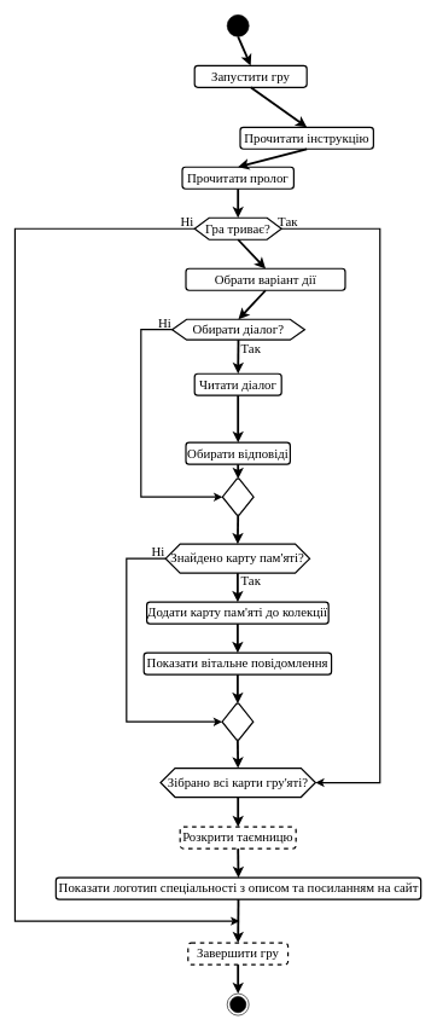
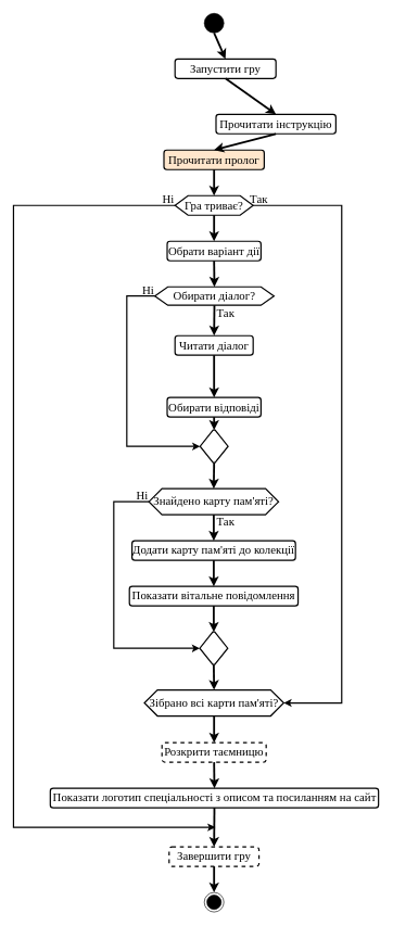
  <mxCell id="0" />
  <mxCell id="1" parent="0" />
  <mxCell id="2" value="" style="ellipse;fillColor=strokeColor;html=1;" vertex="1" parent="1"><mxGeometry x="313" y="20" width="30" height="30" as="geometry" /></mxCell>
  <mxCell id="3" value="&lt;font style=&quot;font-size: 18px;&quot; face=&quot;Times New Roman&quot;&gt;Запустити гру&lt;/font&gt;" style="rounded=1;whiteSpace=wrap;html=1;strokeWidth=2;" vertex="1" parent="1"><mxGeometry x="268" y="90" width="155" height="30" as="geometry" /></mxCell>
  <mxCell id="4" value="" style="endArrow=classic;html=1;rounded=0;exitX=0.5;exitY=1;exitDx=0;exitDy=0;entryX=0.5;entryY=0;entryDx=0;entryDy=0;strokeWidth=3;" edge="1" source="2" target="3" parent="1"><mxGeometry width="50" height="50" relative="1" as="geometry"><mxPoint x="374" y="70" as="sourcePoint" /><mxPoint x="424" y="20" as="targetPoint" /></mxGeometry></mxCell>
  <mxCell id="5" value="&lt;font style=&quot;font-size: 18px;&quot; face=&quot;Times New Roman&quot;&gt;Прочитати інструкцію&lt;/font&gt;" style="rounded=1;whiteSpace=wrap;html=1;strokeWidth=2;" vertex="1" parent="1"><mxGeometry x="331" y="175" width="184" height="30" as="geometry" /></mxCell>
  <mxCell id="6" value="" style="endArrow=classic;html=1;rounded=0;exitX=0.5;exitY=1;exitDx=0;exitDy=0;entryX=0.5;entryY=0;entryDx=0;entryDy=0;strokeWidth=3;" edge="1" source="3" target="5" parent="1"><mxGeometry width="50" height="50" relative="1" as="geometry"><mxPoint x="338" y="60" as="sourcePoint" /><mxPoint x="338" y="100" as="targetPoint" /></mxGeometry></mxCell>
- <mxCell id="7" value="&lt;font style=&quot;font-size: 18px;&quot; face=&quot;Times New Roman&quot;&gt;Прочитати пролог&lt;/font&gt;" style="rounded=1;whiteSpace=wrap;html=1;strokeWidth=2;" vertex="1" parent="1"><mxGeometry x="251" y="230" width="154" height="30" as="geometry" /></mxCell>
+ <mxCell id="7" value="&lt;font style=&quot;font-size: 18px;&quot; face=&quot;Times New Roman&quot;&gt;Прочитати пролог&lt;/font&gt;" style="rounded=1;whiteSpace=wrap;html=1;strokeWidth=2;fillColor=#ffe6cc;" vertex="1" parent="1"><mxGeometry x="251" y="230" width="154" height="30" as="geometry" /></mxCell>
  <mxCell id="8" value="" style="endArrow=classic;html=1;rounded=0;exitX=0.5;exitY=1;exitDx=0;exitDy=0;entryX=0.5;entryY=0;entryDx=0;entryDy=0;strokeWidth=3;" edge="1" source="5" target="7" parent="1"><mxGeometry width="50" height="50" relative="1" as="geometry"><mxPoint x="338" y="140" as="sourcePoint" /><mxPoint x="338" y="180" as="targetPoint" /></mxGeometry></mxCell>
- <mxCell id="9" value="&lt;font style=&quot;font-size: 18px;&quot; face=&quot;Times New Roman&quot;&gt;Обрати варіант дії&lt;/font&gt;" style="rounded=1;whiteSpace=wrap;html=1;strokeWidth=2;" vertex="1" parent="1"><mxGeometry x="256" y="370" width="220" height="30" as="geometry" /></mxCell>
+ <mxCell id="9" value="&lt;font style=&quot;font-size: 18px;&quot; face=&quot;Times New Roman&quot;&gt;Обрати варіант дії&lt;/font&gt;" style="rounded=1;whiteSpace=wrap;html=1;strokeWidth=2;" vertex="1" parent="1"><mxGeometry x="256" y="370" width="144" height="30" as="geometry" /></mxCell>
  <mxCell id="10" value="&lt;font style=&quot;font-size: 18px;&quot; face=&quot;Times New Roman&quot;&gt;Гра триває?&lt;/font&gt;" style="shape=hexagon;perimeter=hexagonPerimeter2;whiteSpace=wrap;html=1;fixedSize=1;strokeWidth=2;" vertex="1" parent="1"><mxGeometry x="268" y="300" width="120" height="30" as="geometry" /></mxCell>
  <mxCell id="11" value="" style="endArrow=classic;html=1;rounded=0;exitX=0.5;exitY=1;exitDx=0;exitDy=0;entryX=0.5;entryY=0;entryDx=0;entryDy=0;strokeWidth=3;" edge="1" source="7" target="10" parent="1"><mxGeometry width="50" height="50" relative="1" as="geometry"><mxPoint x="338" y="220" as="sourcePoint" /><mxPoint x="338" y="260" as="targetPoint" /></mxGeometry></mxCell>
  <mxCell id="12" value="" style="endArrow=classic;html=1;rounded=0;exitX=0.5;exitY=1;exitDx=0;exitDy=0;entryX=0.5;entryY=0;entryDx=0;entryDy=0;strokeWidth=3;" edge="1" source="10" target="9" parent="1"><mxGeometry width="50" height="50" relative="1" as="geometry"><mxPoint x="338" y="300" as="sourcePoint" /><mxPoint x="338" y="340" as="targetPoint" /></mxGeometry></mxCell>
  <mxCell id="13" value="&lt;font style=&quot;font-size: 18px;&quot; face=&quot;Times New Roman&quot;&gt;Обирати діалог?&lt;/font&gt;" style="shape=hexagon;perimeter=hexagonPerimeter2;whiteSpace=wrap;html=1;fixedSize=1;strokeWidth=2;" vertex="1" parent="1"><mxGeometry x="237" y="440" width="183" height="28.25" as="geometry" /></mxCell>
  <mxCell id="14" value="" style="endArrow=classic;html=1;rounded=0;exitX=0.5;exitY=1;exitDx=0;exitDy=0;entryX=0.5;entryY=0;entryDx=0;entryDy=0;strokeWidth=3;" edge="1" source="9" target="13" parent="1"><mxGeometry width="50" height="50" relative="1" as="geometry"><mxPoint x="338" y="380" as="sourcePoint" /><mxPoint x="338" y="420" as="targetPoint" /></mxGeometry></mxCell>
  <mxCell id="15" value="&lt;font style=&quot;font-size: 18px;&quot; face=&quot;Times New Roman&quot;&gt;Читати діалог&lt;/font&gt;" style="rounded=1;whiteSpace=wrap;html=1;strokeWidth=2;" vertex="1" parent="1"><mxGeometry x="268" y="515" width="120" height="30" as="geometry" /></mxCell>
  <mxCell id="16" value="" style="endArrow=classic;html=1;rounded=0;exitX=0.5;exitY=1;exitDx=0;exitDy=0;entryX=0.5;entryY=0;entryDx=0;entryDy=0;strokeWidth=3;" edge="1" source="13" target="15" parent="1"><mxGeometry width="50" height="50" relative="1" as="geometry"><mxPoint x="338" y="380" as="sourcePoint" /><mxPoint x="338" y="420" as="targetPoint" /></mxGeometry></mxCell>
  <mxCell id="17" value="&lt;font style=&quot;font-size: 18px;&quot; face=&quot;Times New Roman&quot;&gt;Обирати відповіді&lt;/font&gt;" style="rounded=1;whiteSpace=wrap;html=1;strokeWidth=2;" vertex="1" parent="1"><mxGeometry x="256" y="610" width="144" height="30" as="geometry" /></mxCell>
  <mxCell id="18" value="" style="endArrow=classic;html=1;rounded=0;exitX=0.5;exitY=1;exitDx=0;exitDy=0;entryX=0.5;entryY=0;entryDx=0;entryDy=0;strokeWidth=3;" edge="1" source="15" target="17" parent="1"><mxGeometry width="50" height="50" relative="1" as="geometry"><mxPoint x="338" y="547" as="sourcePoint" /><mxPoint x="338" y="590" as="targetPoint" /></mxGeometry></mxCell>
  <mxCell id="19" value="" style="shape=hexagon;perimeter=hexagonPerimeter2;whiteSpace=wrap;html=1;fixedSize=1;strokeWidth=2;" vertex="1" parent="1"><mxGeometry x="306.5" y="660" width="43" height="50" as="geometry" /></mxCell>
  <mxCell id="20" value="" style="endArrow=classic;html=1;rounded=0;exitX=0.5;exitY=1;exitDx=0;exitDy=0;entryX=0.5;entryY=0;entryDx=0;entryDy=0;strokeWidth=3;" edge="1" source="17" target="19" parent="1"><mxGeometry width="50" height="50" relative="1" as="geometry"><mxPoint x="338" y="547" as="sourcePoint" /><mxPoint x="338" y="590" as="targetPoint" /></mxGeometry></mxCell>
  <mxCell id="21" value="&lt;font style=&quot;font-size: 18px;&quot; face=&quot;Times New Roman&quot;&gt;Знайдено карту пам'яті?&lt;/font&gt;" style="shape=hexagon;perimeter=hexagonPerimeter2;whiteSpace=wrap;html=1;fixedSize=1;strokeWidth=2;" vertex="1" parent="1"><mxGeometry x="228" y="750" width="199" height="40" as="geometry" /></mxCell>
  <mxCell id="22" value="" style="endArrow=classic;html=1;rounded=0;exitX=0.5;exitY=1;exitDx=0;exitDy=0;entryX=0.5;entryY=0;entryDx=0;entryDy=0;strokeWidth=3;" edge="1" source="19" target="21" parent="1"><mxGeometry width="50" height="50" relative="1" as="geometry"><mxPoint x="338" y="710" as="sourcePoint" /><mxPoint x="338" y="750" as="targetPoint" /></mxGeometry></mxCell>
  <mxCell id="23" value="&lt;font style=&quot;font-size: 18px;&quot; face=&quot;Times New Roman&quot;&gt;Додати карту пам'яті до колекції&lt;/font&gt;" style="rounded=1;whiteSpace=wrap;html=1;strokeWidth=2;" vertex="1" parent="1"><mxGeometry x="202" y="830" width="251" height="30" as="geometry" /></mxCell>
  <mxCell id="24" value="" style="endArrow=classic;html=1;rounded=0;exitX=0.5;exitY=1;exitDx=0;exitDy=0;entryX=0.5;entryY=0;entryDx=0;entryDy=0;strokeWidth=3;" edge="1" source="21" target="23" parent="1"><mxGeometry width="50" height="50" relative="1" as="geometry"><mxPoint x="338" y="800" as="sourcePoint" /><mxPoint x="338" y="840" as="targetPoint" /></mxGeometry></mxCell>
  <mxCell id="25" value="&lt;font style=&quot;font-size: 18px;&quot; face=&quot;Times New Roman&quot;&gt;Показати вітальне повідомлення&lt;/font&gt;" style="rounded=1;whiteSpace=wrap;html=1;strokeWidth=2;" vertex="1" parent="1"><mxGeometry x="198" y="900" width="259" height="30" as="geometry" /></mxCell>
  <mxCell id="26" value="" style="endArrow=classic;html=1;rounded=0;exitX=0.5;exitY=1;exitDx=0;exitDy=0;entryX=0.5;entryY=0;entryDx=0;entryDy=0;strokeWidth=3;" edge="1" source="23" target="25" parent="1"><mxGeometry width="50" height="50" relative="1" as="geometry"><mxPoint x="338" y="800" as="sourcePoint" /><mxPoint x="338" y="840" as="targetPoint" /></mxGeometry></mxCell>
  <mxCell id="27" value="" style="shape=hexagon;perimeter=hexagonPerimeter2;whiteSpace=wrap;html=1;fixedSize=1;strokeWidth=2;" vertex="1" parent="1"><mxGeometry x="306" y="970" width="43" height="50" as="geometry" /></mxCell>
  <mxCell id="28" value="" style="endArrow=classic;html=1;rounded=0;entryX=0.5;entryY=0;entryDx=0;entryDy=0;strokeWidth=3;exitX=0.5;exitY=1;exitDx=0;exitDy=0;" edge="1" source="25" target="27" parent="1"><mxGeometry width="50" height="50" relative="1" as="geometry"><mxPoint x="374" y="960" as="sourcePoint" /><mxPoint x="337.5" y="900" as="targetPoint" /></mxGeometry></mxCell>
  <mxCell id="29" value="" style="endArrow=classic;html=1;rounded=0;exitX=0.5;exitY=1;exitDx=0;exitDy=0;entryX=0.5;entryY=0;entryDx=0;entryDy=0;strokeWidth=3;" edge="1" source="27" target="30" parent="1"><mxGeometry width="50" height="50" relative="1" as="geometry"><mxPoint x="337.5" y="1020" as="sourcePoint" /><mxPoint x="327.5" y="1060" as="targetPoint" /></mxGeometry></mxCell>
- <mxCell id="30" value="&lt;font style=&quot;font-size: 18px;&quot; face=&quot;Times New Roman&quot;&gt;Зібрано всі карти гру'яті?&lt;/font&gt;" style="shape=hexagon;perimeter=hexagonPerimeter2;whiteSpace=wrap;html=1;fixedSize=1;strokeWidth=2;" vertex="1" parent="1"><mxGeometry x="221" y="1059" width="214" height="40" as="geometry" /></mxCell>
+ <mxCell id="30" value="&lt;font style=&quot;font-size: 18px;&quot; face=&quot;Times New Roman&quot;&gt;Зібрано всі карти пам'яті?&lt;/font&gt;" style="shape=hexagon;perimeter=hexagonPerimeter2;whiteSpace=wrap;html=1;fixedSize=1;strokeWidth=2;" vertex="1" parent="1"><mxGeometry x="221" y="1059" width="214" height="40" as="geometry" /></mxCell>
  <mxCell id="31" value="&lt;font style=&quot;font-size: 18px;&quot; face=&quot;Times New Roman&quot;&gt;Розкрити таємницю&lt;/font&gt;" style="rounded=1;whiteSpace=wrap;html=1;strokeWidth=2;dashed=1;" vertex="1" parent="1"><mxGeometry x="248" y="1140" width="160" height="30" as="geometry" /></mxCell>
  <mxCell id="32" value="" style="endArrow=classic;html=1;rounded=0;exitX=0.5;exitY=1;exitDx=0;exitDy=0;entryX=0.5;entryY=0;entryDx=0;entryDy=0;strokeWidth=3;" edge="1" source="30" target="31" parent="1"><mxGeometry width="50" height="50" relative="1" as="geometry"><mxPoint x="338" y="1030" as="sourcePoint" /><mxPoint x="338" y="1069" as="targetPoint" /></mxGeometry></mxCell>
  <mxCell id="33" value="&lt;font style=&quot;font-size: 18px;&quot; face=&quot;Times New Roman&quot;&gt;Показати логотип спеціальності з описом та посиланням на сайт&lt;/font&gt;" style="rounded=1;whiteSpace=wrap;html=1;strokeWidth=2;" vertex="1" parent="1"><mxGeometry x="76.5" y="1210" width="504" height="30" as="geometry" /></mxCell>
  <mxCell id="34" value="" style="endArrow=classic;html=1;rounded=0;exitX=0.5;exitY=1;exitDx=0;exitDy=0;entryX=0.5;entryY=0;entryDx=0;entryDy=0;strokeWidth=3;" edge="1" source="31" target="33" parent="1"><mxGeometry width="50" height="50" relative="1" as="geometry"><mxPoint x="338" y="1109" as="sourcePoint" /><mxPoint x="338" y="1150" as="targetPoint" /></mxGeometry></mxCell>
  <mxCell id="35" value="&lt;font style=&quot;font-size: 18px;&quot; face=&quot;Times New Roman&quot;&gt;Завершити гру&lt;/font&gt;" style="rounded=1;whiteSpace=wrap;html=1;strokeWidth=2;dashed=1;" vertex="1" parent="1"><mxGeometry x="259" y="1300" width="138" height="30" as="geometry" /></mxCell>
  <mxCell id="36" value="" style="endArrow=classic;html=1;rounded=0;exitX=0.5;exitY=1;exitDx=0;exitDy=0;entryX=0.5;entryY=0;entryDx=0;entryDy=0;strokeWidth=3;" edge="1" source="33" target="35" parent="1"><mxGeometry width="50" height="50" relative="1" as="geometry"><mxPoint x="338" y="1180" as="sourcePoint" /><mxPoint x="339" y="1220" as="targetPoint" /></mxGeometry></mxCell>
  <mxCell id="37" value="" style="endArrow=classic;html=1;rounded=0;strokeWidth=2;startFill=0;exitX=0;exitY=0.5;exitDx=0;exitDy=0;endFill=1;" edge="1" source="10" parent="1"><mxGeometry width="50" height="50" relative="1" as="geometry"><mxPoint x="264" y="350" as="sourcePoint" /><mxPoint x="330" y="1270" as="targetPoint" /><Array as="points"><mxPoint x="20" y="315" /><mxPoint x="20" y="1270" /></Array></mxGeometry></mxCell>
  <mxCell id="38" value="&lt;font style=&quot;font-size: 18px;&quot; face=&quot;Times New Roman&quot;&gt;Ні&lt;/font&gt;" style="text;html=1;align=center;verticalAlign=middle;whiteSpace=wrap;rounded=0;" vertex="1" parent="1"><mxGeometry x="228" y="290" width="60" height="30" as="geometry" /></mxCell>
  <mxCell id="39" value="" style="endArrow=classic;html=1;rounded=0;strokeWidth=2;exitX=1;exitY=0.5;exitDx=0;exitDy=0;entryX=1;entryY=0.5;entryDx=0;entryDy=0;" edge="1" source="10" target="30" parent="1"><mxGeometry width="50" height="50" relative="1" as="geometry"><mxPoint x="624" y="390" as="sourcePoint" /><mxPoint x="674" y="340" as="targetPoint" /><Array as="points"><mxPoint x="524" y="315" /><mxPoint x="524" y="1079" /></Array></mxGeometry></mxCell>
  <mxCell id="40" value="&lt;font style=&quot;font-size: 18px;&quot; face=&quot;Times New Roman&quot;&gt;Так&lt;/font&gt;" style="text;html=1;align=center;verticalAlign=middle;whiteSpace=wrap;rounded=0;" vertex="1" parent="1"><mxGeometry x="367" y="290" width="60" height="30" as="geometry" /></mxCell>
  <mxCell id="41" value="" style="endArrow=classic;html=1;rounded=0;strokeWidth=2;exitX=0;exitY=0.5;exitDx=0;exitDy=0;entryX=0;entryY=0.5;entryDx=0;entryDy=0;" edge="1" source="13" target="19" parent="1"><mxGeometry width="50" height="50" relative="1" as="geometry"><mxPoint x="124" y="690" as="sourcePoint" /><mxPoint x="174" y="640" as="targetPoint" /><Array as="points"><mxPoint x="194" y="454" /><mxPoint x="194" y="685" /></Array></mxGeometry></mxCell>
  <mxCell id="42" value="&lt;font style=&quot;font-size: 18px;&quot; face=&quot;Times New Roman&quot;&gt;Ні&lt;/font&gt;" style="text;html=1;align=center;verticalAlign=middle;whiteSpace=wrap;rounded=0;" vertex="1" parent="1"><mxGeometry x="197" y="430" width="60" height="30" as="geometry" /></mxCell>
  <mxCell id="43" value="&lt;font style=&quot;font-size: 18px;&quot; face=&quot;Times New Roman&quot;&gt;Так&lt;/font&gt;" style="text;html=1;align=center;verticalAlign=middle;whiteSpace=wrap;rounded=0;" vertex="1" parent="1"><mxGeometry x="316" y="466.25" width="60" height="30" as="geometry" /></mxCell>
  <mxCell id="44" value="&lt;font style=&quot;font-size: 18px;&quot; face=&quot;Times New Roman&quot;&gt;Так&lt;/font&gt;" style="text;html=1;align=center;verticalAlign=middle;whiteSpace=wrap;rounded=0;" vertex="1" parent="1"><mxGeometry x="316" y="786" width="60" height="30" as="geometry" /></mxCell>
  <mxCell id="45" value="" style="endArrow=classic;html=1;rounded=0;strokeWidth=2;exitX=0;exitY=0.5;exitDx=0;exitDy=0;entryX=0;entryY=0.5;entryDx=0;entryDy=0;" edge="1" source="21" target="27" parent="1"><mxGeometry width="50" height="50" relative="1" as="geometry"><mxPoint x="84" y="960" as="sourcePoint" /><mxPoint x="134" y="910" as="targetPoint" /><Array as="points"><mxPoint x="174" y="770" /><mxPoint x="174" y="995" /></Array></mxGeometry></mxCell>
  <mxCell id="46" value="&lt;font style=&quot;font-size: 18px;&quot; face=&quot;Times New Roman&quot;&gt;Ні&lt;/font&gt;" style="text;html=1;align=center;verticalAlign=middle;whiteSpace=wrap;rounded=0;" vertex="1" parent="1"><mxGeometry x="188" y="746" width="60" height="30" as="geometry" /></mxCell>
  <mxCell id="47" value="" style="ellipse;html=1;shape=endState;fillColor=strokeColor;" vertex="1" parent="1"><mxGeometry x="313" y="1370" width="30" height="30" as="geometry" /></mxCell>
  <mxCell id="48" value="" style="endArrow=classic;html=1;rounded=0;exitX=0.5;exitY=1;exitDx=0;exitDy=0;entryX=0.5;entryY=0;entryDx=0;entryDy=0;strokeWidth=3;" edge="1" source="35" target="47" parent="1"><mxGeometry width="50" height="50" relative="1" as="geometry"><mxPoint x="338" y="1180" as="sourcePoint" /><mxPoint x="339" y="1220" as="targetPoint" /></mxGeometry></mxCell>
